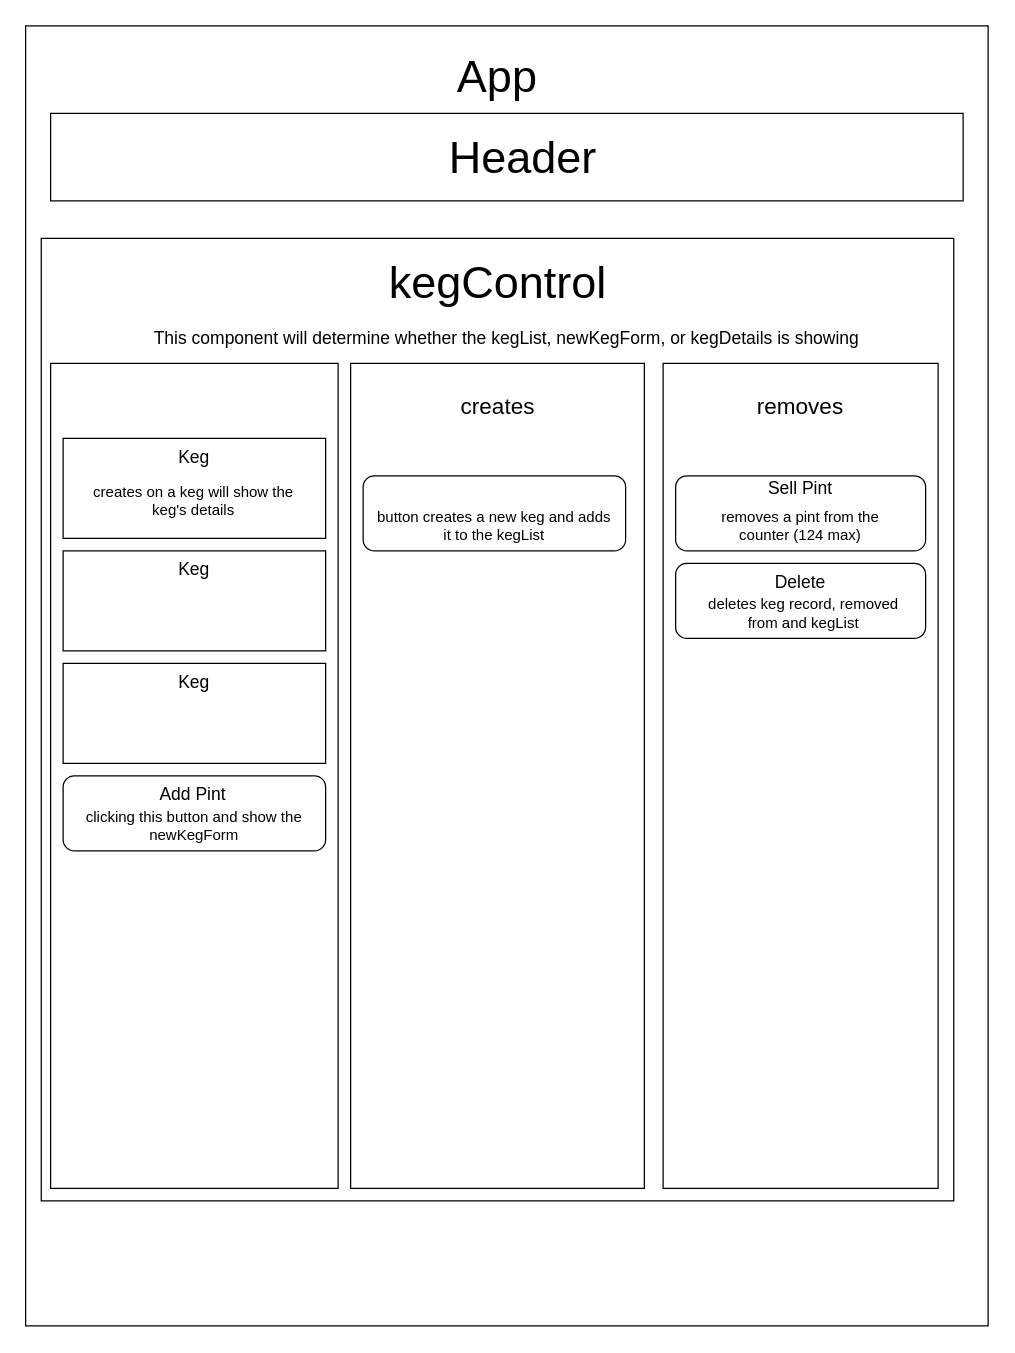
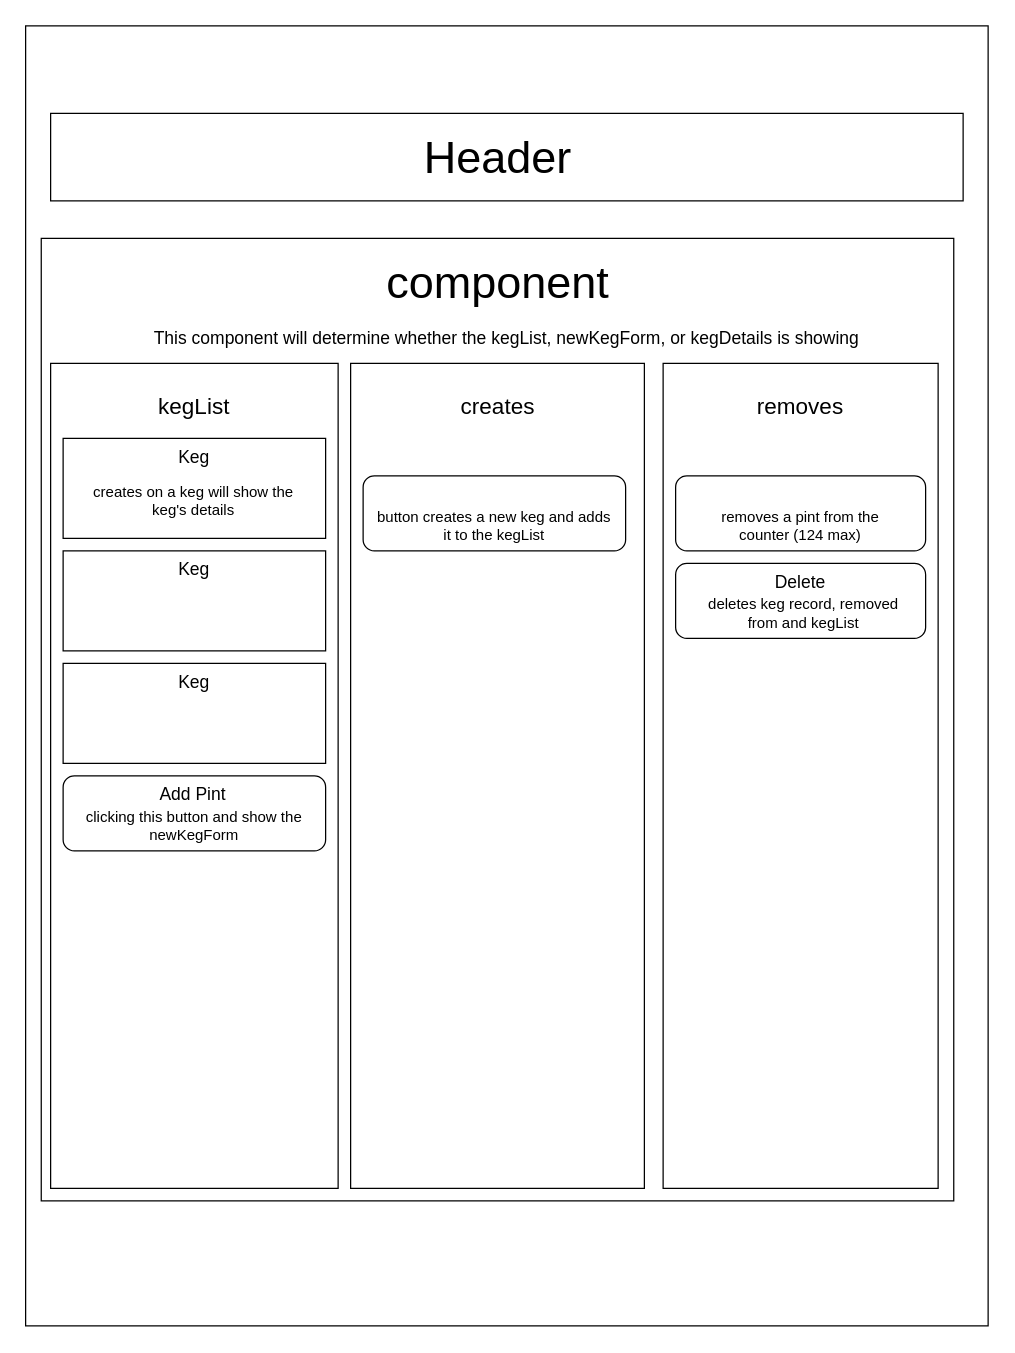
  <mxCell id="0" />
  <mxCell id="1" parent="0" />
  <mxCell id="2" value="" style="rounded=0;whiteSpace=wrap;html=1;" vertex="1" parent="1"><mxGeometry x="20" y="20" width="770" height="1040" as="geometry" /></mxCell>
- <mxCell id="3" value="&lt;font style=&quot;font-size: 36px&quot;&gt;App&lt;/font&gt;" style="text;html=1;strokeColor=none;fillColor=none;align=center;verticalAlign=middle;whiteSpace=wrap;rounded=0;" vertex="1" parent="1"><mxGeometry x="340" y="30" width="115" height="60" as="geometry" /></mxCell>
  <mxCell id="4" value="" style="rounded=0;whiteSpace=wrap;html=1;" vertex="1" parent="1"><mxGeometry x="32.5" y="190" width="730" height="770" as="geometry" /></mxCell>
  <mxCell id="5" value="" style="rounded=0;whiteSpace=wrap;html=1;" vertex="1" parent="1"><mxGeometry x="40" y="90" width="730" height="70" as="geometry" /></mxCell>
- <mxCell id="6" value="&lt;font style=&quot;font-size: 36px&quot;&gt;Header&lt;/font&gt;" style="text;html=1;strokeColor=none;fillColor=none;align=center;verticalAlign=middle;whiteSpace=wrap;rounded=0;" vertex="1" parent="1"><mxGeometry x="77.5" y="105" width="680" height="40" as="geometry" /></mxCell>
- <mxCell id="7" value="&lt;font style=&quot;font-size: 36px&quot;&gt;kegControl&lt;br&gt;&lt;/font&gt;" style="text;html=1;strokeColor=none;fillColor=none;align=center;verticalAlign=middle;whiteSpace=wrap;rounded=0;" vertex="1" parent="1"><mxGeometry x="232.5" y="190" width="330" height="70" as="geometry" /></mxCell>
+ <mxCell id="6" value="&lt;font style=&quot;font-size: 36px&quot;&gt;Header&lt;/font&gt;" style="text;html=1;strokeColor=none;fillColor=none;align=center;verticalAlign=middle;whiteSpace=wrap;rounded=0;" vertex="1" parent="1"><mxGeometry x="57.5" y="105" width="680" height="40" as="geometry" /></mxCell>
+ <mxCell id="7" value="&lt;font style=&quot;font-size: 36px&quot;&gt;component&lt;br&gt;&lt;/font&gt;" style="text;html=1;strokeColor=none;fillColor=none;align=center;verticalAlign=middle;whiteSpace=wrap;rounded=0;" vertex="1" parent="1"><mxGeometry x="232.5" y="190" width="330" height="70" as="geometry" /></mxCell>
  <mxCell id="8" value="&lt;font style=&quot;font-size: 14px&quot;&gt;This component will determine whether the kegList, newKegForm, or kegDetails is showing&lt;/font&gt;" style="text;html=1;strokeColor=none;fillColor=none;align=center;verticalAlign=middle;whiteSpace=wrap;rounded=0;" vertex="1" parent="1"><mxGeometry x="40" y="240" width="730" height="60" as="geometry" /></mxCell>
  <mxCell id="9" value="" style="rounded=0;whiteSpace=wrap;html=1;" vertex="1" parent="1"><mxGeometry x="40" y="290" width="230" height="660" as="geometry" /></mxCell>
  <mxCell id="10" value="" style="rounded=0;whiteSpace=wrap;html=1;" vertex="1" parent="1"><mxGeometry x="280" y="290" width="235" height="660" as="geometry" /></mxCell>
  <mxCell id="11" value="" style="rounded=0;whiteSpace=wrap;html=1;" vertex="1" parent="1"><mxGeometry x="530" y="290" width="220" height="660" as="geometry" /></mxCell>
+ <mxCell id="12" value="&lt;font style=&quot;font-size: 18px&quot;&gt;kegList&lt;/font&gt;" style="text;html=1;strokeColor=none;fillColor=none;align=center;verticalAlign=middle;whiteSpace=wrap;rounded=0;" vertex="1" parent="1"><mxGeometry x="80" y="300" width="150" height="50" as="geometry" /></mxCell>
  <mxCell id="13" value="&lt;font style=&quot;font-size: 18px&quot;&gt;removes&lt;/font&gt;" style="text;html=1;strokeColor=none;fillColor=none;align=center;verticalAlign=middle;whiteSpace=wrap;rounded=0;" vertex="1" parent="1"><mxGeometry x="565" y="300" width="150" height="50" as="geometry" /></mxCell>
  <mxCell id="14" value="&lt;font style=&quot;font-size: 18px&quot;&gt;creates&lt;/font&gt;" style="text;html=1;strokeColor=none;fillColor=none;align=center;verticalAlign=middle;whiteSpace=wrap;rounded=0;" vertex="1" parent="1"><mxGeometry x="322.5" y="300" width="150" height="50" as="geometry" /></mxCell>
  <mxCell id="15" value="" style="rounded=0;whiteSpace=wrap;html=1;" vertex="1" parent="1"><mxGeometry x="50" y="350" width="210" height="80" as="geometry" /></mxCell>
  <mxCell id="16" value="" style="rounded=0;whiteSpace=wrap;html=1;" vertex="1" parent="1"><mxGeometry x="50" y="530" width="210" height="80" as="geometry" /></mxCell>
  <mxCell id="17" value="" style="rounded=0;whiteSpace=wrap;html=1;" vertex="1" parent="1"><mxGeometry x="50" y="440" width="210" height="80" as="geometry" /></mxCell>
  <mxCell id="18" value="&lt;font style=&quot;font-size: 14px&quot;&gt;Keg&lt;/font&gt;" style="text;html=1;strokeColor=none;fillColor=none;align=center;verticalAlign=middle;whiteSpace=wrap;rounded=0;" vertex="1" parent="1"><mxGeometry x="120" y="350" width="70" height="30" as="geometry" /></mxCell>
  <mxCell id="19" value="&lt;font style=&quot;font-size: 14px&quot;&gt;Keg&lt;/font&gt;" style="text;html=1;strokeColor=none;fillColor=none;align=center;verticalAlign=middle;whiteSpace=wrap;rounded=0;" vertex="1" parent="1"><mxGeometry x="120" y="530" width="70" height="30" as="geometry" /></mxCell>
  <mxCell id="20" value="&lt;font style=&quot;font-size: 14px&quot;&gt;Keg&lt;/font&gt;" style="text;html=1;strokeColor=none;fillColor=none;align=center;verticalAlign=middle;whiteSpace=wrap;rounded=0;" vertex="1" parent="1"><mxGeometry x="120" y="440" width="70" height="30" as="geometry" /></mxCell>
  <mxCell id="21" value="creates on a keg will show the keg's details" style="text;html=1;strokeColor=none;fillColor=none;align=center;verticalAlign=middle;whiteSpace=wrap;rounded=0;" vertex="1" parent="1"><mxGeometry x="57.5" y="380" width="192.5" height="40" as="geometry" /></mxCell>
  <mxCell id="22" value="" style="rounded=1;whiteSpace=wrap;html=1;" vertex="1" parent="1"><mxGeometry x="50" y="620" width="210" height="60" as="geometry" /></mxCell>
  <mxCell id="23" value="&lt;font style=&quot;font-size: 14px&quot;&gt;Add Pint&lt;br&gt;&lt;/font&gt;" style="text;html=1;strokeColor=none;fillColor=none;align=center;verticalAlign=middle;whiteSpace=wrap;rounded=0;" vertex="1" parent="1"><mxGeometry x="83.75" y="620" width="140" height="30" as="geometry" /></mxCell>
  <mxCell id="24" value="clicking this button and show the newKegForm" style="text;html=1;strokeColor=none;fillColor=none;align=center;verticalAlign=middle;whiteSpace=wrap;rounded=0;" vertex="1" parent="1"><mxGeometry x="60" y="650" width="190" height="20" as="geometry" /></mxCell>
  <mxCell id="25" value="" style="rounded=1;whiteSpace=wrap;html=1;" vertex="1" parent="1"><mxGeometry x="290" y="380" width="210" height="60" as="geometry" /></mxCell>
  <mxCell id="26" value="button creates a new keg and adds it to the kegList" style="text;html=1;strokeColor=none;fillColor=none;align=center;verticalAlign=middle;whiteSpace=wrap;rounded=0;" vertex="1" parent="1"><mxGeometry x="300" y="400" width="190" height="40" as="geometry" /></mxCell>
  <mxCell id="27" value="" style="rounded=1;whiteSpace=wrap;html=1;" vertex="1" parent="1"><mxGeometry x="540" y="380" width="200" height="60" as="geometry" /></mxCell>
- <mxCell id="28" value="&lt;font style=&quot;font-size: 14px&quot;&gt;Sell Pint&lt;/font&gt;" style="text;html=1;strokeColor=none;fillColor=none;align=center;verticalAlign=middle;whiteSpace=wrap;rounded=0;" vertex="1" parent="1"><mxGeometry x="605" y="380" width="70" height="20" as="geometry" /></mxCell>
  <mxCell id="29" value="removes a pint from the counter (124 max)" style="text;html=1;strokeColor=none;fillColor=none;align=center;verticalAlign=middle;whiteSpace=wrap;rounded=0;" vertex="1" parent="1"><mxGeometry x="555" y="400" width="170" height="40" as="geometry" /></mxCell>
  <mxCell id="30" value="" style="rounded=1;whiteSpace=wrap;html=1;" vertex="1" parent="1"><mxGeometry x="540" y="450" width="200" height="60" as="geometry" /></mxCell>
  <mxCell id="31" value="&lt;font style=&quot;font-size: 14px&quot;&gt;Delete&lt;/font&gt;" style="text;html=1;strokeColor=none;fillColor=none;align=center;verticalAlign=middle;whiteSpace=wrap;rounded=0;" vertex="1" parent="1"><mxGeometry x="600" y="450" width="80" height="30" as="geometry" /></mxCell>
  <mxCell id="32" value="deletes keg record, removed from and kegList" style="text;html=1;strokeColor=none;fillColor=none;align=center;verticalAlign=middle;whiteSpace=wrap;rounded=0;" vertex="1" parent="1"><mxGeometry x="555" y="470" width="175" height="40" as="geometry" /></mxCell>
